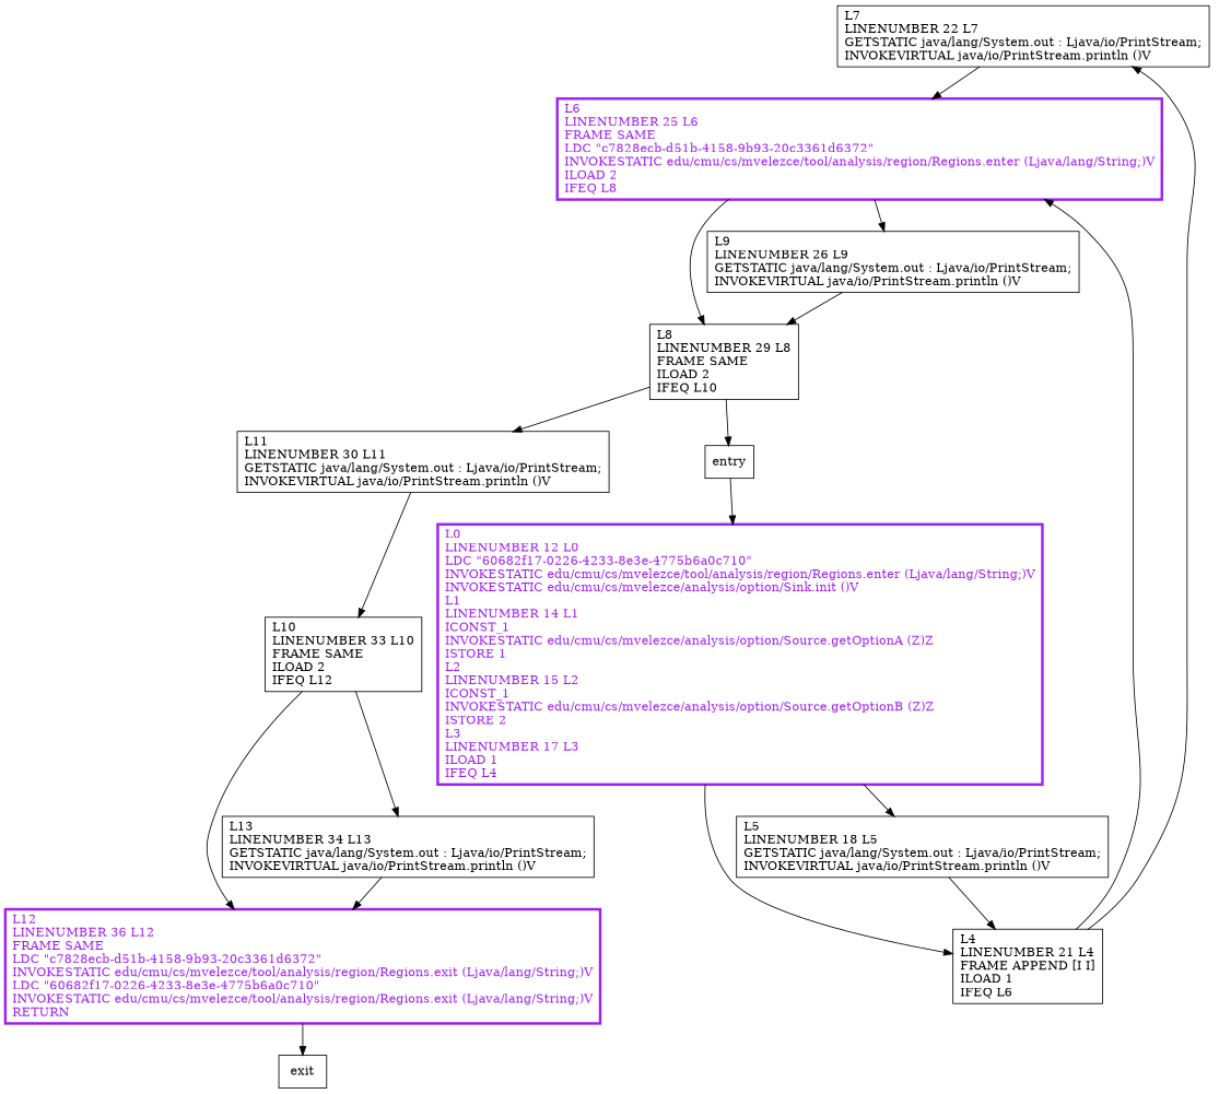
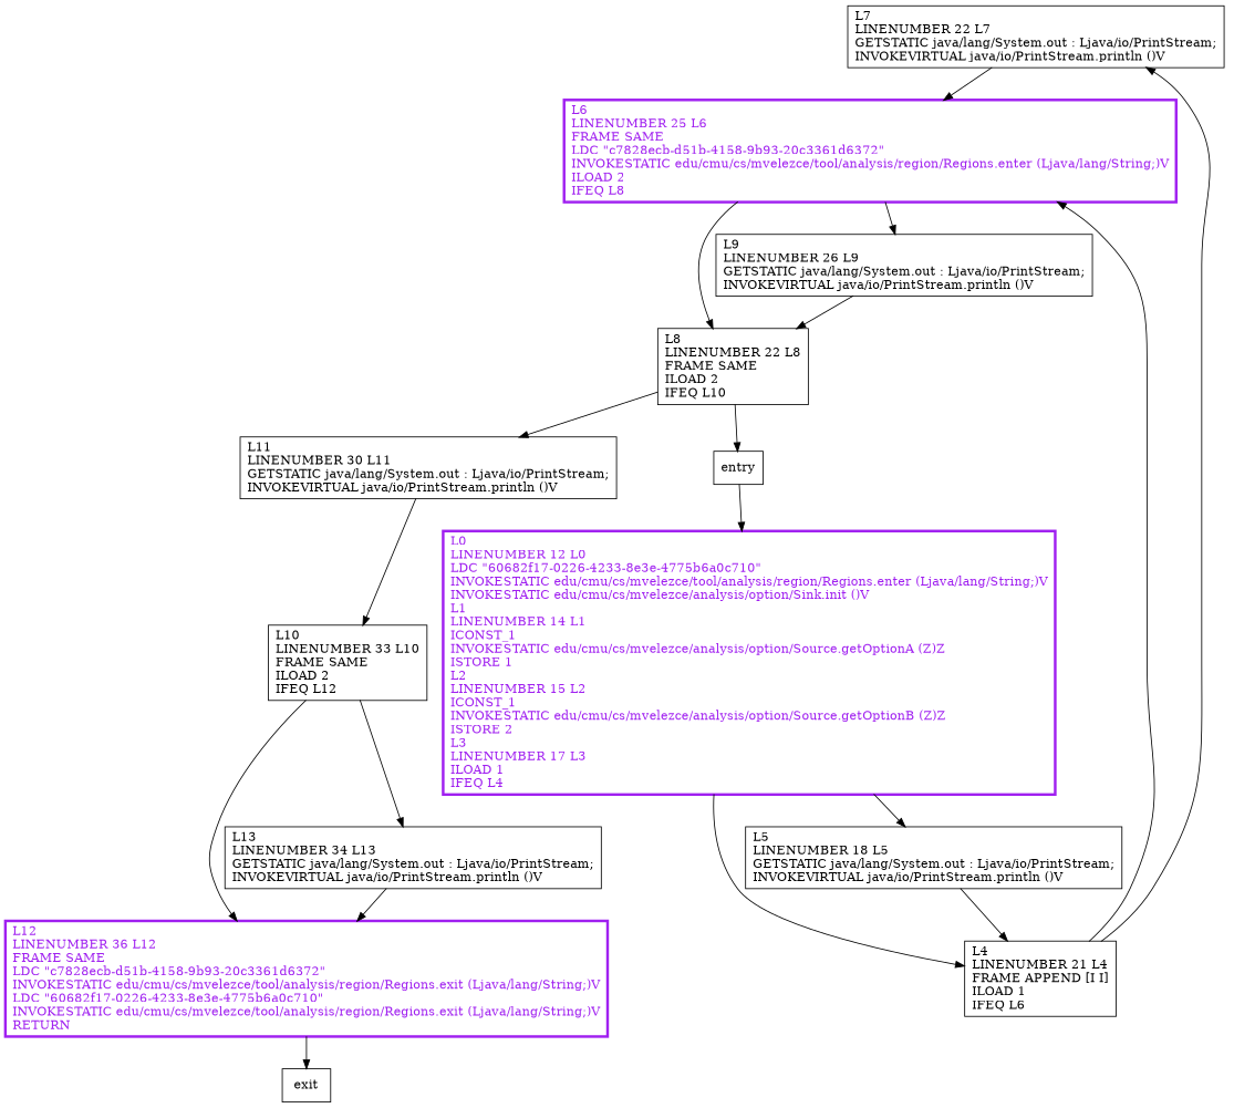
  digraph {
    node [shape=record]
    n1 [label="L7\lLINENUMBER 22 L7\lGETSTATIC java/lang/System.out : Ljava/io/PrintStream;\lINVOKEVIRTUAL java/io/PrintStream.println ()V\l"]
    n2 [color=purple fontcolor=purple label="L6\lLINENUMBER 25 L6\lFRAME SAME\lLDC \"c7828ecb-d51b-4158-9b93-20c3361d6372\"\lINVOKESTATIC edu/cmu/cs/mvelezce/tool/analysis/region/Regions.enter (Ljava/lang/String;)V\lILOAD 2\lIFEQ L8\l" penwidth=3]
-   n3 [label="L8\lLINENUMBER 29 L8\lFRAME SAME\lILOAD 2\lIFEQ L10\l"]
+   n3 [label="L8\lLINENUMBER 22 L8\lFRAME SAME\lILOAD 2\lIFEQ L10\l"]
    n4 [label="L9\lLINENUMBER 26 L9\lGETSTATIC java/lang/System.out : Ljava/io/PrintStream;\lINVOKEVIRTUAL java/io/PrintStream.println ()V\l"]
    n5 [label="L11\lLINENUMBER 30 L11\lGETSTATIC java/lang/System.out : Ljava/io/PrintStream;\lINVOKEVIRTUAL java/io/PrintStream.println ()V\l"]
    entry
    n7 [label="L10\lLINENUMBER 33 L10\lFRAME SAME\lILOAD 2\lIFEQ L12\l"]
    n8 [color=purple fontcolor=purple label="L12\lLINENUMBER 36 L12\lFRAME SAME\lLDC \"c7828ecb-d51b-4158-9b93-20c3361d6372\"\lINVOKESTATIC edu/cmu/cs/mvelezce/tool/analysis/region/Regions.exit (Ljava/lang/String;)V\lLDC \"60682f17-0226-4233-8e3e-4775b6a0c710\"\lINVOKESTATIC edu/cmu/cs/mvelezce/tool/analysis/region/Regions.exit (Ljava/lang/String;)V\lRETURN\l" penwidth=3]
    n9 [label="L13\lLINENUMBER 34 L13\lGETSTATIC java/lang/System.out : Ljava/io/PrintStream;\lINVOKEVIRTUAL java/io/PrintStream.println ()V\l"]
    n10 [label="L4\lLINENUMBER 21 L4\lFRAME APPEND [I I]\lILOAD 1\lIFEQ L6\l"]
    n11 [label="L5\lLINENUMBER 18 L5\lGETSTATIC java/lang/System.out : Ljava/io/PrintStream;\lINVOKEVIRTUAL java/io/PrintStream.println ()V\l"]
    exit
    n13 [color=purple fontcolor=purple label="L0\lLINENUMBER 12 L0\lLDC \"60682f17-0226-4233-8e3e-4775b6a0c710\"\lINVOKESTATIC edu/cmu/cs/mvelezce/tool/analysis/region/Regions.enter (Ljava/lang/String;)V\lINVOKESTATIC edu/cmu/cs/mvelezce/analysis/option/Sink.init ()V\lL1\lLINENUMBER 14 L1\lICONST_1\lINVOKESTATIC edu/cmu/cs/mvelezce/analysis/option/Source.getOptionA (Z)Z\lISTORE 1\lL2\lLINENUMBER 15 L2\lICONST_1\lINVOKESTATIC edu/cmu/cs/mvelezce/analysis/option/Source.getOptionB (Z)Z\lISTORE 2\lL3\lLINENUMBER 17 L3\lILOAD 1\lIFEQ L4\l" penwidth=3]
    n1 -> n2
    n2 -> n3
    n2 -> n4
    n3 -> n5
    n3 -> entry
    n4 -> n3
    n5 -> n7
    entry -> n13
    n7 -> n8
    n7 -> n9
    n8 -> exit
    n9 -> n8
    n10 -> n1
    n10 -> n2
    n11 -> n10
    n13 -> n10
    n13 -> n11
  }
